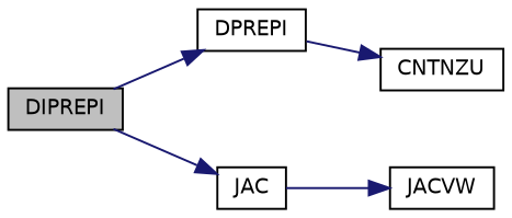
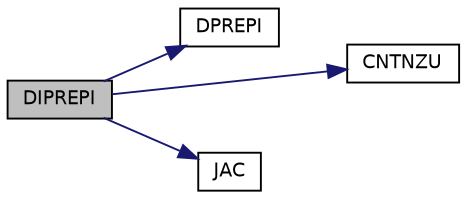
  digraph {
    rankdir=LR
    node [color=black fillcolor=white fontname=Helvetica fontsize=10 shape=record style=filled]
    edge [color=midnightblue fontname=Helvetica fontsize=10 labelfontname=Helvetica labelfontsize=10 style=solid]
    n1 [fillcolor=grey75 fontcolor=black height=0.2 label=DIPREPI width=0.4]
    n2 [height=0.2 label=DPREPI width=0.4]
    n3 [height=0.2 label=JAC width=0.4]
    n4 [height=0.2 label=CNTNZU width=0.4]
-   n5 [height=0.2 label=JACVW width=0.4]
    n1 -> n2
    n1 -> n3
-   n2 -> n4
-   n3 -> n5
+   n1 -> n4
  }
